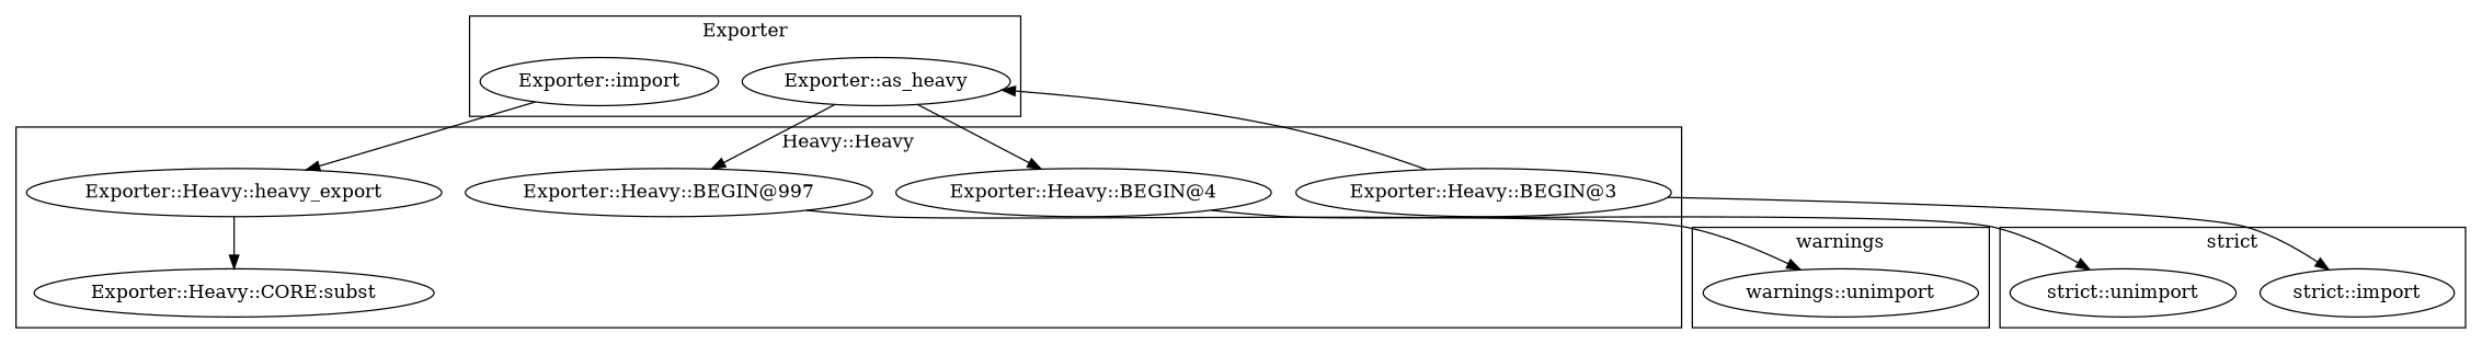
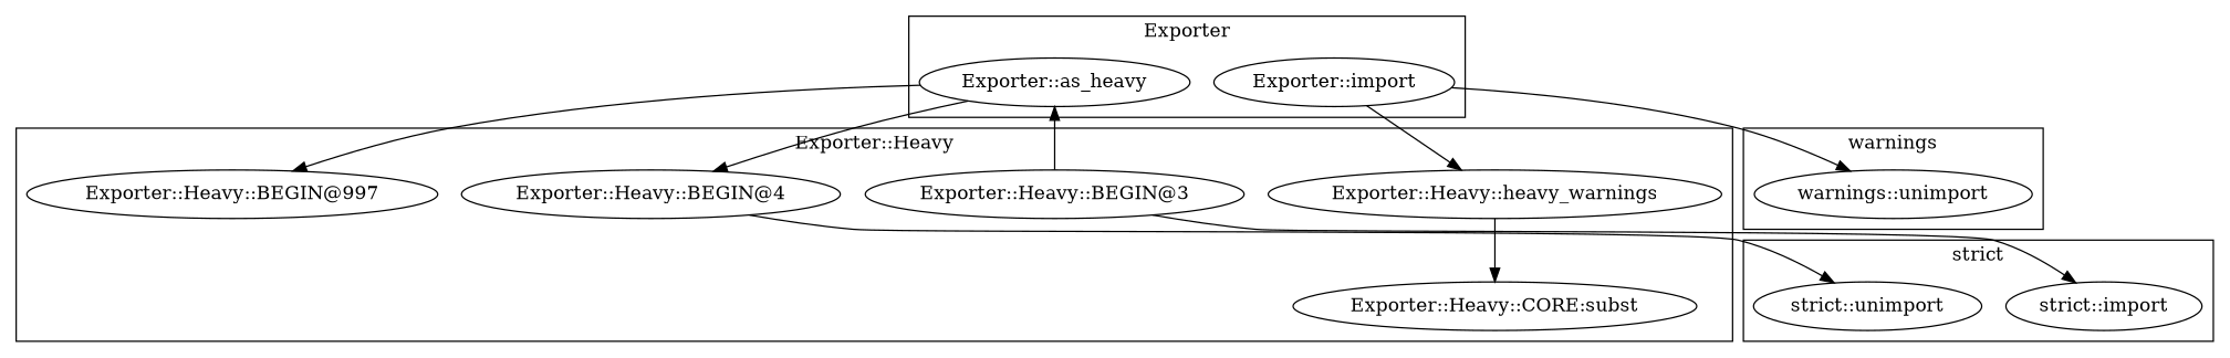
  digraph {
    "strict::import"
    "strict::unimport"
    "warnings::unimport"
    n4 [label="Exporter::Heavy::BEGIN@997"]
    "Exporter::Heavy::BEGIN@4"
    "Exporter::Heavy::CORE:subst"
-   "Exporter::Heavy::heavy_export"
+   "Exporter::Heavy::heavy_export" [label="Exporter::Heavy::heavy_warnings"]
    "Exporter::Heavy::BEGIN@3"
    "Exporter::import"
    "Exporter::as_heavy"
    subgraph cluster_1 {
      label="strict"
      "strict::import"
      "strict::unimport"
    }
    subgraph cluster_2 {
      label=warnings
      "warnings::unimport"
    }
    subgraph cluster_3 {
-     label="Heavy::Heavy"
+     label="Exporter::Heavy"
      n4
      "Exporter::Heavy::BEGIN@4"
      "Exporter::Heavy::CORE:subst"
      "Exporter::Heavy::heavy_export"
      "Exporter::Heavy::BEGIN@3"
    }
    subgraph cluster_4 {
      label=Exporter
      "Exporter::import"
      "Exporter::as_heavy"
    }
-   n4 -> "warnings::unimport"
+   "Exporter::import" -> "warnings::unimport"
    "Exporter::Heavy::BEGIN@4" -> "strict::unimport"
    "Exporter::Heavy::heavy_export" -> "Exporter::Heavy::CORE:subst"
    "Exporter::Heavy::BEGIN@3" -> "strict::import"
    "Exporter::Heavy::BEGIN@3" -> "Exporter::as_heavy"
    "Exporter::import" -> "Exporter::Heavy::heavy_export"
    "Exporter::as_heavy" -> n4
    "Exporter::as_heavy" -> "Exporter::Heavy::BEGIN@4"
  }
